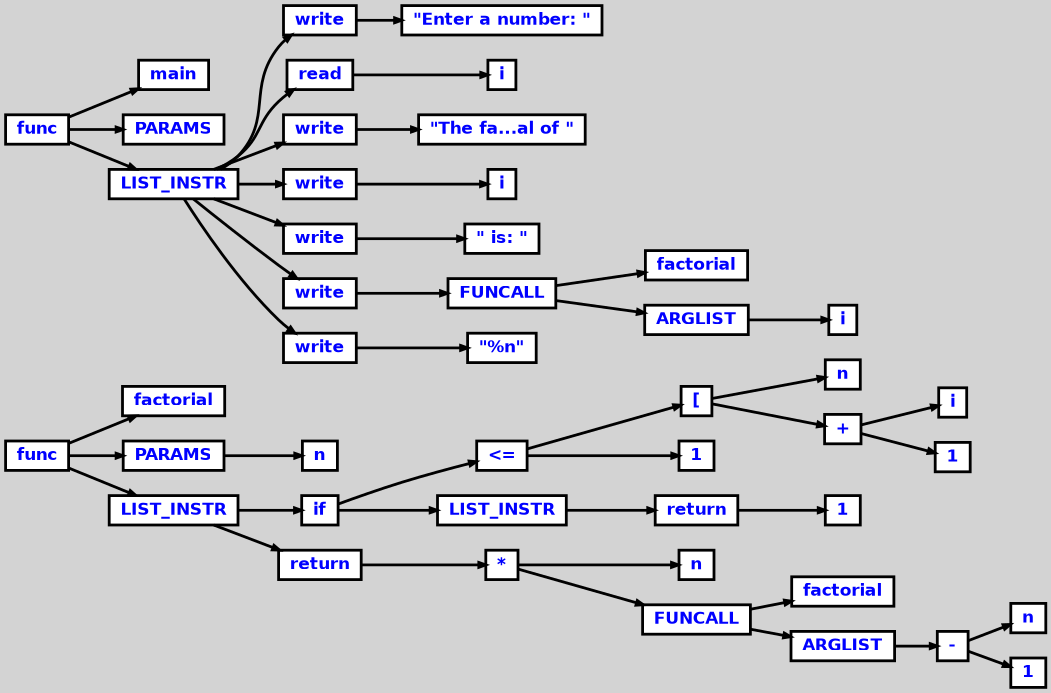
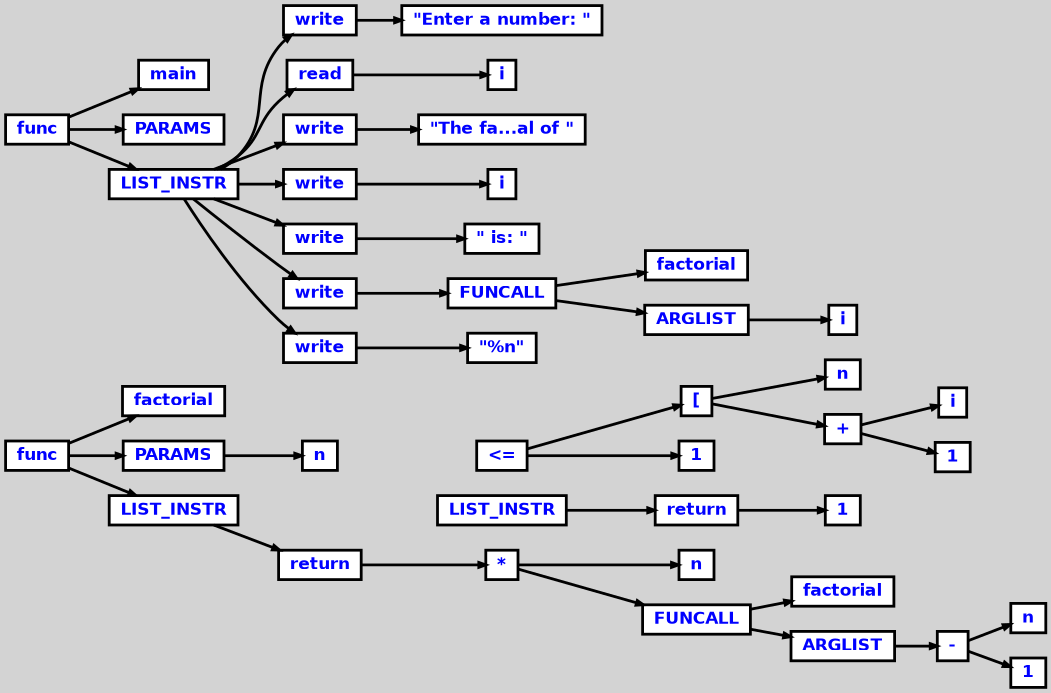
  digraph {
    bgcolor=lightgrey
    ordering=out
    rankdir=LR
    ranksep=.4
    node [color=black fillcolor=white fixedsize=false fontcolor=blue fontname="Helvetica-bold" fontsize=12 shape=box style="filled, solid, bold"]
    edge [arrowsize=.5 color=black style=bold]
    n1 [height=.25 label=func width=.25]
    n2 [height=.25 label=factorial width=.25]
    n3 [height=.25 label=PARAMS width=.25]
    n4 [height=.25 label=LIST_INSTR width=.25]
    n5 [height=.25 label=func width=.25]
    n6 [height=.25 label=main width=.25]
    n7 [height=.25 label=PARAMS width=.25]
    n8 [height=.25 label=LIST_INSTR width=.25]
    n9 [height=.25 label=n width=.25]
-   n10 [height=.25 label=if width=.25]
    n11 [height=.25 label=return width=.25]
    n12 [height=.25 label="<=" width=.25]
    n13 [height=.25 label=LIST_INSTR width=.25]
    n14 [height=.25 label="*" width=.25]
    n15 [height=.25 label="[" width=.25]
    n16 [height=.25 label=1 width=.25]
    n17 [height=.25 label=return width=.25]
    n18 [height=.25 label=n width=.25]
    n19 [height=.25 label="+" width=.25]
    n20 [height=.25 label=i width=.25]
    n21 [height=.25 label=1 width=.25]
    n22 [height=.25 label=1 width=.25]
    n23 [height=.25 label=n width=.25]
    n24 [height=.25 label=FUNCALL width=.25]
    n25 [height=.25 label=factorial width=.25]
    n26 [height=.25 label=ARGLIST width=.25]
    n27 [height=.25 label="-" width=.25]
    n28 [height=.25 label=n width=.25]
    n29 [height=.25 label=1 width=.25]
    n30 [height=.25 label=write width=.25]
    n31 [height=.25 label=read width=.25]
    n32 [height=.25 label=write width=.25]
    n33 [height=.25 label=write width=.25]
    n34 [height=.25 label=write width=.25]
    n35 [height=.25 label=write width=.25]
    n36 [height=.25 label=write width=.25]
    n37 [height=.25 label="\"Enter a number: \"" width=.25]
    n38 [height=.25 label=i width=.25]
    n39 [height=.25 label="\"The fa...al of \"" width=.25]
    n40 [height=.25 label=i width=.25]
    n41 [height=.25 label="\" is: \"" width=.25]
    n42 [height=.25 label=FUNCALL width=.25]
    n43 [height=.25 label="\"%n\"" width=.25]
    n44 [height=.25 label=factorial width=.25]
    n45 [height=.25 label=ARGLIST width=.25]
    n46 [height=.25 label=i width=.25]
    n1 -> n2
    n1 -> n3
    n1 -> n4
    n3 -> n9
-   n4 -> n10
    n4 -> n11
    n5 -> n6
    n5 -> n7
    n5 -> n8
    n8 -> n30
    n8 -> n31
    n8 -> n32
    n8 -> n33
    n8 -> n34
    n8 -> n35
    n8 -> n36
-   n10 -> n12
-   n10 -> n13
    n11 -> n14
    n12 -> n15
    n12 -> n16
    n13 -> n17
    n14 -> n23
    n14 -> n24
    n15 -> n18
    n15 -> n19
    n17 -> n22
    n19 -> n20
    n19 -> n21
    n24 -> n25
    n24 -> n26
    n26 -> n27
    n27 -> n28
    n27 -> n29
    n30 -> n37
    n31 -> n38
    n32 -> n39
    n33 -> n40
    n34 -> n41
    n35 -> n42
    n36 -> n43
    n42 -> n44
    n42 -> n45
    n45 -> n46
  }
